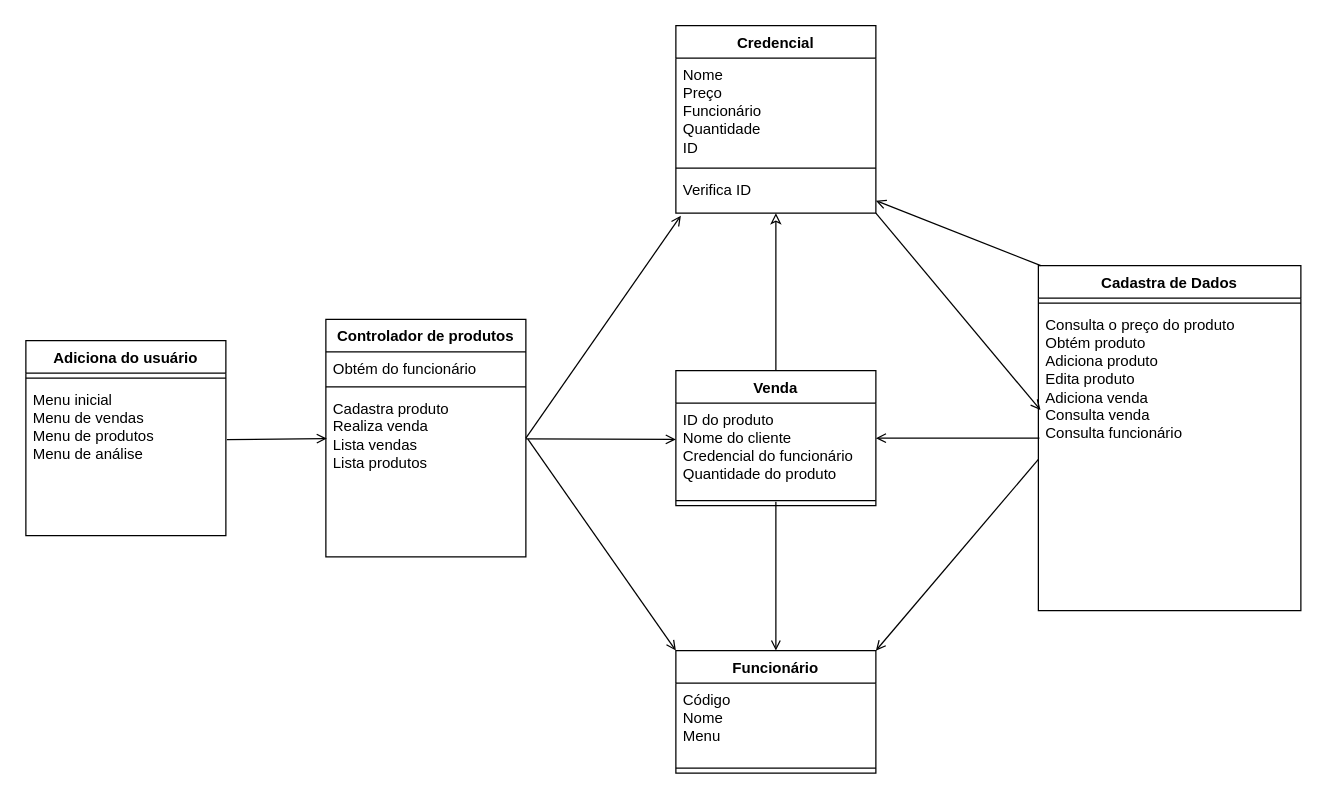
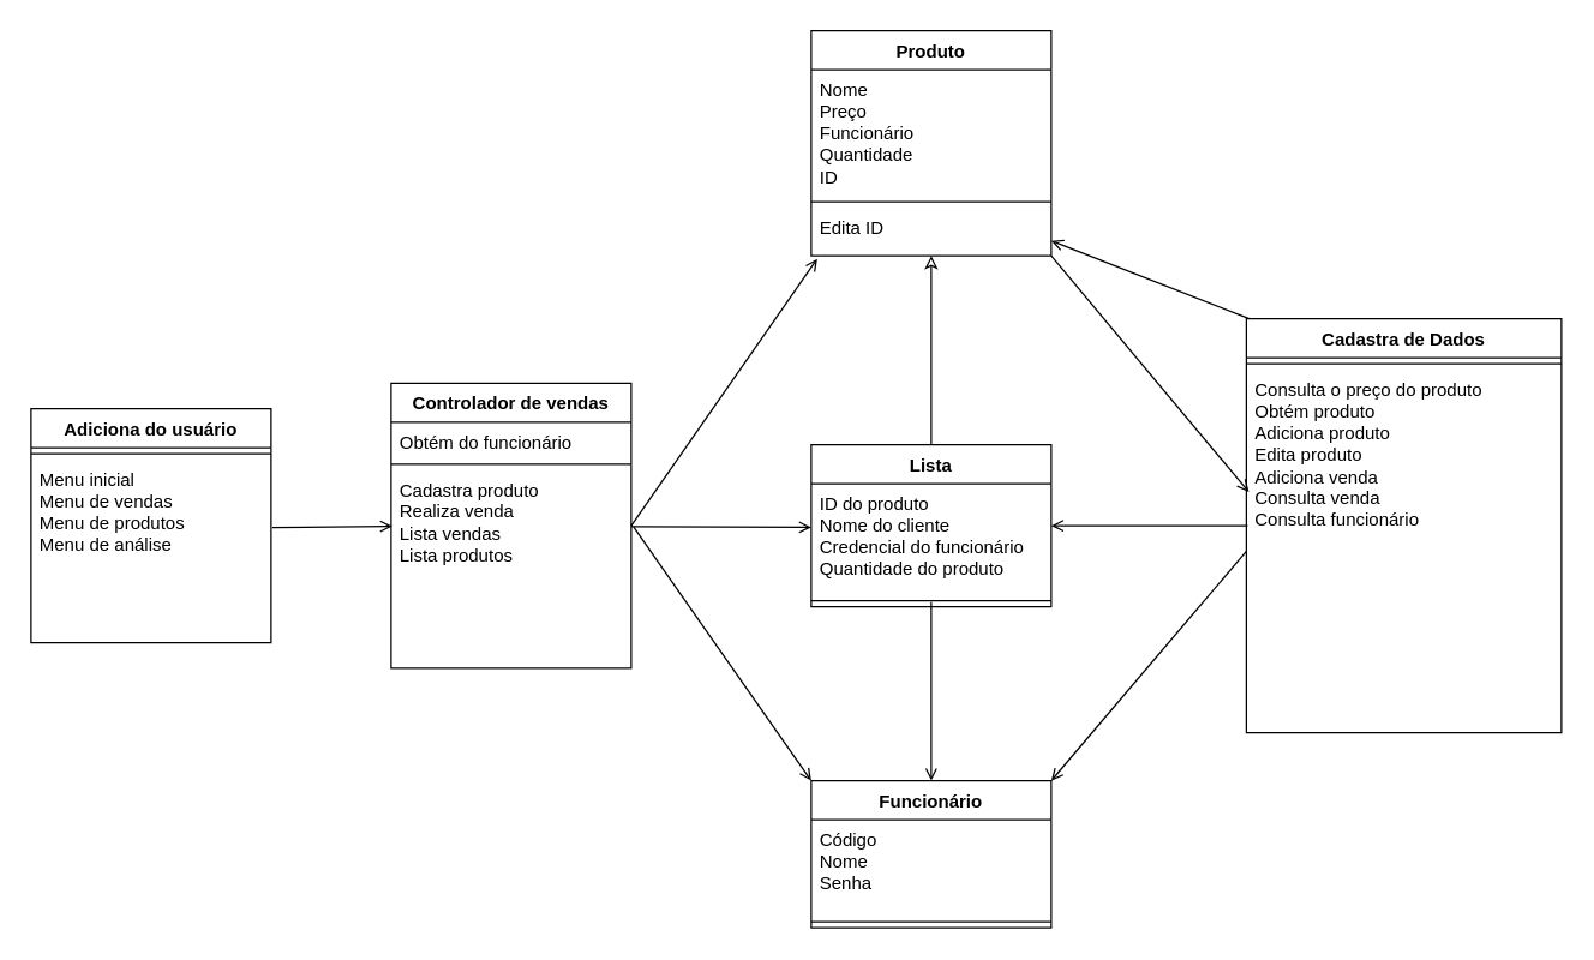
  <mxCell id="0" />
  <mxCell id="1" parent="0" />
- <mxCell id="2" value="Credencial" style="swimlane;fontStyle=1;align=center;verticalAlign=top;childLayout=stackLayout;horizontal=1;startSize=26;horizontalStack=0;resizeParent=1;resizeParentMax=0;resizeLast=0;collapsible=1;marginBottom=0;whiteSpace=wrap;html=1;" vertex="1" parent="1"><mxGeometry x="540" y="20" width="160" height="150" as="geometry" /></mxCell>
+ <mxCell id="2" value="Produto" style="swimlane;fontStyle=1;align=center;verticalAlign=top;childLayout=stackLayout;horizontal=1;startSize=26;horizontalStack=0;resizeParent=1;resizeParentMax=0;resizeLast=0;collapsible=1;marginBottom=0;whiteSpace=wrap;html=1;" vertex="1" parent="1"><mxGeometry x="540" y="20" width="160" height="150" as="geometry" /></mxCell>
  <mxCell id="3" value="Nome&lt;div&gt;Preço&lt;/div&gt;&lt;div&gt;Funcionário&lt;/div&gt;&lt;div&gt;Quantidade&lt;/div&gt;&lt;div&gt;ID&lt;/div&gt;" style="text;strokeColor=none;fillColor=none;align=left;verticalAlign=top;spacingLeft=4;spacingRight=4;overflow=hidden;rotatable=0;points=[[0,0.5],[1,0.5]];portConstraint=eastwest;whiteSpace=wrap;html=1;" vertex="1" parent="2"><mxGeometry y="26" width="160" height="84" as="geometry" /></mxCell>
  <mxCell id="4" value="" style="line;strokeWidth=1;fillColor=none;align=left;verticalAlign=middle;spacingTop=-1;spacingLeft=3;spacingRight=3;rotatable=0;labelPosition=right;points=[];portConstraint=eastwest;strokeColor=inherit;" vertex="1" parent="2"><mxGeometry y="110" width="160" height="8" as="geometry" /></mxCell>
- <mxCell id="5" value="Verifica ID&lt;div&gt;&lt;br&gt;&lt;/div&gt;" style="text;strokeColor=none;fillColor=none;align=left;verticalAlign=top;spacingLeft=4;spacingRight=4;overflow=hidden;rotatable=0;points=[[0,0.5],[1,0.5]];portConstraint=eastwest;whiteSpace=wrap;html=1;" vertex="1" parent="2"><mxGeometry y="118" width="160" height="32" as="geometry" /></mxCell>
- <mxCell id="6" value="Venda" style="swimlane;fontStyle=1;align=center;verticalAlign=top;childLayout=stackLayout;horizontal=1;startSize=26;horizontalStack=0;resizeParent=1;resizeParentMax=0;resizeLast=0;collapsible=1;marginBottom=0;whiteSpace=wrap;html=1;" vertex="1" parent="1"><mxGeometry x="540" y="296" width="160" height="108" as="geometry" /></mxCell>
+ <mxCell id="5" value="Edita ID&lt;div&gt;&lt;br&gt;&lt;/div&gt;" style="text;strokeColor=none;fillColor=none;align=left;verticalAlign=top;spacingLeft=4;spacingRight=4;overflow=hidden;rotatable=0;points=[[0,0.5],[1,0.5]];portConstraint=eastwest;whiteSpace=wrap;html=1;" vertex="1" parent="2"><mxGeometry y="118" width="160" height="32" as="geometry" /></mxCell>
+ <mxCell id="6" value="Lista" style="swimlane;fontStyle=1;align=center;verticalAlign=top;childLayout=stackLayout;horizontal=1;startSize=26;horizontalStack=0;resizeParent=1;resizeParentMax=0;resizeLast=0;collapsible=1;marginBottom=0;whiteSpace=wrap;html=1;" vertex="1" parent="1"><mxGeometry x="540" y="296" width="160" height="108" as="geometry" /></mxCell>
  <mxCell id="7" value="ID do produto&lt;div&gt;Nome do cliente&lt;/div&gt;&lt;div&gt;Credencial do funcionário&lt;/div&gt;&lt;div&gt;Quantidade do produto&lt;/div&gt;" style="text;strokeColor=none;fillColor=none;align=left;verticalAlign=top;spacingLeft=4;spacingRight=4;overflow=hidden;rotatable=0;points=[[0,0.5],[1,0.5]];portConstraint=eastwest;whiteSpace=wrap;html=1;" vertex="1" parent="6"><mxGeometry y="26" width="160" height="74" as="geometry" /></mxCell>
  <mxCell id="8" value="" style="line;strokeWidth=1;fillColor=none;align=left;verticalAlign=middle;spacingTop=-1;spacingLeft=3;spacingRight=3;rotatable=0;labelPosition=right;points=[];portConstraint=eastwest;strokeColor=inherit;" vertex="1" parent="6"><mxGeometry y="100" width="160" height="8" as="geometry" /></mxCell>
- <mxCell id="9" value="Controlador de produtos" style="swimlane;fontStyle=1;align=center;verticalAlign=top;childLayout=stackLayout;horizontal=1;startSize=26;horizontalStack=0;resizeParent=1;resizeParentMax=0;resizeLast=0;collapsible=1;marginBottom=0;whiteSpace=wrap;html=1;" vertex="1" parent="1"><mxGeometry y="255" width="160" height="190" as="geometry" x="260" /></mxCell>
+ <mxCell id="9" value="Controlador de vendas" style="swimlane;fontStyle=1;align=center;verticalAlign=top;childLayout=stackLayout;horizontal=1;startSize=26;horizontalStack=0;resizeParent=1;resizeParentMax=0;resizeLast=0;collapsible=1;marginBottom=0;whiteSpace=wrap;html=1;" vertex="1" parent="1"><mxGeometry y="255" width="160" height="190" as="geometry" x="260" /></mxCell>
  <mxCell id="10" value="Obtém do funcionário" style="text;strokeColor=none;fillColor=none;align=left;verticalAlign=top;spacingLeft=4;spacingRight=4;overflow=hidden;rotatable=0;points=[[0,0.5],[1,0.5]];portConstraint=eastwest;whiteSpace=wrap;html=1;" vertex="1" parent="9"><mxGeometry y="26" width="160" height="24" as="geometry" /></mxCell>
  <mxCell id="11" value="" style="line;strokeWidth=1;fillColor=none;align=left;verticalAlign=middle;spacingTop=-1;spacingLeft=3;spacingRight=3;rotatable=0;labelPosition=right;points=[];portConstraint=eastwest;strokeColor=inherit;" vertex="1" parent="9"><mxGeometry y="50" width="160" height="8" as="geometry" /></mxCell>
  <mxCell id="12" value="Cadastra produto&lt;div&gt;Realiza venda&lt;/div&gt;&lt;div&gt;Lista vendas&lt;/div&gt;&lt;div&gt;Lista produtos&lt;/div&gt;" style="text;strokeColor=none;fillColor=none;align=left;verticalAlign=top;spacingLeft=4;spacingRight=4;overflow=hidden;rotatable=0;points=[[0,0.5],[1,0.5]];portConstraint=eastwest;whiteSpace=wrap;html=1;" vertex="1" parent="9"><mxGeometry y="58" width="160" height="132" as="geometry" /></mxCell>
  <mxCell id="13" value="Cadastra de Dados&lt;div&gt;&lt;br&gt;&lt;/div&gt;" style="swimlane;fontStyle=1;align=center;verticalAlign=top;childLayout=stackLayout;horizontal=1;startSize=26;horizontalStack=0;resizeParent=1;resizeParentMax=0;resizeLast=0;collapsible=1;marginBottom=0;whiteSpace=wrap;html=1;" vertex="1" parent="1"><mxGeometry x="830" y="212" width="210" height="276" as="geometry" /></mxCell>
  <mxCell id="14" value="" style="line;strokeWidth=1;fillColor=none;align=left;verticalAlign=middle;spacingTop=-1;spacingLeft=3;spacingRight=3;rotatable=0;labelPosition=right;points=[];portConstraint=eastwest;strokeColor=inherit;" vertex="1" parent="13"><mxGeometry y="26" width="210" height="8" as="geometry" /></mxCell>
  <mxCell id="15" value="Consulta o preço do produto&lt;div&gt;Obtém produto&lt;/div&gt;&lt;div&gt;Adiciona produto&lt;/div&gt;&lt;div&gt;Edita produto&lt;/div&gt;&lt;div&gt;Adiciona venda&lt;/div&gt;&lt;div&gt;Consulta venda&lt;/div&gt;&lt;div&gt;Consulta funcionário&lt;/div&gt;" style="text;strokeColor=none;fillColor=none;align=left;verticalAlign=top;spacingLeft=4;spacingRight=4;overflow=hidden;rotatable=0;points=[[0,0.5],[1,0.5]];portConstraint=eastwest;whiteSpace=wrap;html=1;" vertex="1" parent="13"><mxGeometry y="34" width="210" height="242" as="geometry" /></mxCell>
  <mxCell id="16" value="Adiciona do usuário" style="swimlane;fontStyle=1;align=center;verticalAlign=top;childLayout=stackLayout;horizontal=1;startSize=26;horizontalStack=0;resizeParent=1;resizeParentMax=0;resizeLast=0;collapsible=1;marginBottom=0;whiteSpace=wrap;html=1;" vertex="1" parent="1"><mxGeometry x="20" y="272" width="160" height="156" as="geometry" /></mxCell>
  <mxCell id="17" value="" style="line;strokeWidth=1;fillColor=none;align=left;verticalAlign=middle;spacingTop=-1;spacingLeft=3;spacingRight=3;rotatable=0;labelPosition=right;points=[];portConstraint=eastwest;strokeColor=inherit;" vertex="1" parent="16"><mxGeometry y="26" width="160" height="8" as="geometry" /></mxCell>
  <mxCell id="18" value="&lt;div&gt;Menu inicial&lt;/div&gt;&lt;div&gt;Menu de vendas&lt;/div&gt;&lt;div&gt;Menu de produtos&lt;/div&gt;&lt;div&gt;Menu de análise&lt;/div&gt;" style="text;strokeColor=none;fillColor=none;align=left;verticalAlign=top;spacingLeft=4;spacingRight=4;overflow=hidden;rotatable=0;points=[[0,0.5],[1,0.5]];portConstraint=eastwest;whiteSpace=wrap;html=1;" vertex="1" parent="16"><mxGeometry y="34" width="160" height="122" as="geometry" /></mxCell>
  <mxCell id="19" value="" style="endArrow=open;html=1;rounded=0;exitX=1.005;exitY=0.37;exitDx=0;exitDy=0;exitPerimeter=0;entryX=0.005;entryY=0.283;entryDx=0;entryDy=0;entryPerimeter=0;endFill=0;" edge="1" parent="1" source="18" target="12"><mxGeometry width="50" height="50" relative="1" as="geometry"><mxPoint x="640" y="370" as="sourcePoint" /><mxPoint x="690" y="320" as="targetPoint" /></mxGeometry></mxCell>
  <mxCell id="20" value="Funcionário" style="swimlane;fontStyle=1;align=center;verticalAlign=top;childLayout=stackLayout;horizontal=1;startSize=26;horizontalStack=0;resizeParent=1;resizeParentMax=0;resizeLast=0;collapsible=1;marginBottom=0;whiteSpace=wrap;html=1;" vertex="1" parent="1"><mxGeometry x="540" y="520" width="160" height="98" as="geometry" /></mxCell>
- <mxCell id="21" value="Código&lt;div&gt;Nome&lt;/div&gt;&lt;div&gt;Menu&lt;/div&gt;" style="text;strokeColor=none;fillColor=none;align=left;verticalAlign=top;spacingLeft=4;spacingRight=4;overflow=hidden;rotatable=0;points=[[0,0.5],[1,0.5]];portConstraint=eastwest;whiteSpace=wrap;html=1;" vertex="1" parent="20"><mxGeometry y="26" width="160" height="64" as="geometry" /></mxCell>
+ <mxCell id="21" value="Código&lt;div&gt;Nome&lt;/div&gt;&lt;div&gt;Senha&lt;/div&gt;" style="text;strokeColor=none;fillColor=none;align=left;verticalAlign=top;spacingLeft=4;spacingRight=4;overflow=hidden;rotatable=0;points=[[0,0.5],[1,0.5]];portConstraint=eastwest;whiteSpace=wrap;html=1;" vertex="1" parent="20"><mxGeometry y="26" width="160" height="64" as="geometry" /></mxCell>
  <mxCell id="22" value="" style="line;strokeWidth=1;fillColor=none;align=left;verticalAlign=middle;spacingTop=-1;spacingLeft=3;spacingRight=3;rotatable=0;labelPosition=right;points=[];portConstraint=eastwest;strokeColor=inherit;" vertex="1" parent="20"><mxGeometry y="90" width="160" height="8" as="geometry" /></mxCell>
  <mxCell id="23" value="" style="endArrow=open;html=1;rounded=0;exitX=1.005;exitY=0.37;exitDx=0;exitDy=0;exitPerimeter=0;entryX=0;entryY=0.392;entryDx=0;entryDy=0;entryPerimeter=0;endFill=0;" edge="1" parent="1" target="7"><mxGeometry width="50" height="50" relative="1" as="geometry"><mxPoint x="420" y="350.5" as="sourcePoint" /><mxPoint x="500" y="349.5" as="targetPoint" /></mxGeometry></mxCell>
  <mxCell id="24" value="" style="endArrow=open;html=1;rounded=0;exitX=1;exitY=0.28;exitDx=0;exitDy=0;exitPerimeter=0;entryX=0.025;entryY=1.063;entryDx=0;entryDy=0;entryPerimeter=0;endFill=0;" edge="1" parent="1" source="12" target="5"><mxGeometry width="50" height="50" relative="1" as="geometry"><mxPoint x="430" y="360.5" as="sourcePoint" /><mxPoint x="550" y="361" as="targetPoint" /></mxGeometry></mxCell>
  <mxCell id="25" value="" style="endArrow=open;html=1;rounded=0;exitX=1.01;exitY=0.287;exitDx=0;exitDy=0;exitPerimeter=0;entryX=0;entryY=0;entryDx=0;entryDy=0;endFill=0;" edge="1" parent="1" source="12" target="20"><mxGeometry width="50" height="50" relative="1" as="geometry"><mxPoint x="430" y="360" as="sourcePoint" /><mxPoint x="554" y="182" as="targetPoint" /></mxGeometry></mxCell>
  <mxCell id="26" value="" style="endArrow=open;html=1;rounded=0;exitX=1;exitY=0.28;exitDx=0;exitDy=0;exitPerimeter=0;entryX=0.008;entryY=0.337;entryDx=0;entryDy=0;entryPerimeter=0;endFill=0;" edge="1" parent="1" target="15"><mxGeometry width="50" height="50" relative="1" as="geometry"><mxPoint x="700" y="170" as="sourcePoint" /><mxPoint x="824" y="-8" as="targetPoint" /></mxGeometry></mxCell>
  <mxCell id="27" value="" style="endArrow=open;html=1;rounded=0;exitX=0.004;exitY=0.43;exitDx=0;exitDy=0;exitPerimeter=0;entryX=1;entryY=0.5;entryDx=0;entryDy=0;endFill=0;" edge="1" parent="1" source="15" target="6"><mxGeometry width="50" height="50" relative="1" as="geometry"><mxPoint x="440" y="370.5" as="sourcePoint" /><mxPoint x="560" y="371" as="targetPoint" /></mxGeometry></mxCell>
  <mxCell id="28" value="" style="endArrow=none;html=1;rounded=0;exitX=1;exitY=0.688;exitDx=0;exitDy=0;exitPerimeter=0;entryX=0.008;entryY=0.337;entryDx=0;entryDy=0;entryPerimeter=0;endFill=0;startArrow=open;startFill=0;" edge="1" parent="1" source="5"><mxGeometry width="50" height="50" relative="1" as="geometry"><mxPoint x="700" y="54" as="sourcePoint" /><mxPoint x="832" y="212" as="targetPoint" /></mxGeometry></mxCell>
  <mxCell id="29" value="" style="endArrow=open;html=1;rounded=0;exitX=0;exitY=0.5;exitDx=0;exitDy=0;entryX=1;entryY=0;entryDx=0;entryDy=0;endFill=0;" edge="1" parent="1" source="15" target="20"><mxGeometry width="50" height="50" relative="1" as="geometry"><mxPoint x="710" y="180" as="sourcePoint" /><mxPoint x="842" y="338" as="targetPoint" /></mxGeometry></mxCell>
  <mxCell id="30" value="" style="endArrow=classic;html=1;rounded=0;exitX=0.5;exitY=0;exitDx=0;exitDy=0;entryX=0.5;entryY=1;entryDx=0;entryDy=0;endFill=0;" edge="1" parent="1" source="6" target="2"><mxGeometry width="50" height="50" relative="1" as="geometry"><mxPoint x="710" y="180" as="sourcePoint" /><mxPoint x="842" y="338" as="targetPoint" /></mxGeometry></mxCell>
  <mxCell id="31" value="" style="endArrow=open;html=1;rounded=0;entryX=0.5;entryY=0;entryDx=0;entryDy=0;endFill=0;exitX=0.5;exitY=0.604;exitDx=0;exitDy=0;exitPerimeter=0;" edge="1" parent="1" source="8" target="20"><mxGeometry width="50" height="50" relative="1" as="geometry"><mxPoint x="620" y="410" as="sourcePoint" /><mxPoint x="630" y="180" as="targetPoint" /></mxGeometry></mxCell>
